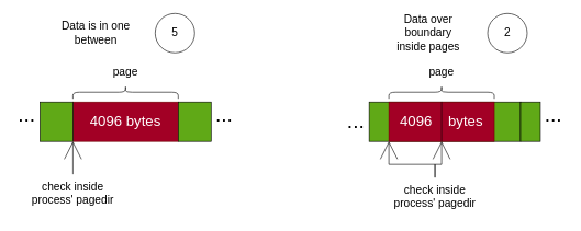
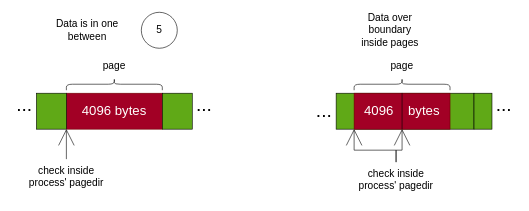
  <mxCell id="0" />
  <mxCell id="1" parent="0" />
  <mxCell id="2" value="&lt;font face=&quot;helvetica&quot;&gt;&lt;span style=&quot;font-size: 22px&quot;&gt;4096 bytes&lt;/span&gt;&lt;/font&gt;" style="rounded=0;whiteSpace=wrap;html=1;fillColor=#a20025;fontColor=#ffffff;strokeColor=#6F0000;" parent="1" vertex="1"><mxGeometry x="110" y="155" width="160" height="60" as="geometry" /></mxCell>
  <mxCell id="3" value="" style="rounded=0;whiteSpace=wrap;html=1;sketch=0;strokeColor=#000000;fillColor=#60A917;" parent="1" vertex="1"><mxGeometry x="270" y="155" width="50" height="60" as="geometry" /></mxCell>
  <mxCell id="4" value="" style="rounded=0;whiteSpace=wrap;html=1;strokeColor=#000000;fillColor=#60A917;" parent="1" vertex="1"><mxGeometry x="60" y="155" width="50" height="60" as="geometry" /></mxCell>
  <mxCell id="5" value="&lt;font style=&quot;font-size: 32px&quot;&gt;...&lt;/font&gt;" style="text;html=1;strokeColor=none;fillColor=none;align=center;verticalAlign=middle;whiteSpace=wrap;rounded=0;sketch=0;fontColor=#000000;" parent="1" vertex="1"><mxGeometry x="20" y="155" width="40" height="40" as="geometry" /></mxCell>
  <mxCell id="6" value="&lt;font style=&quot;font-size: 32px&quot;&gt;...&lt;/font&gt;" style="text;html=1;strokeColor=none;fillColor=none;align=center;verticalAlign=middle;whiteSpace=wrap;rounded=0;sketch=0;fontColor=#000000;" parent="1" vertex="1"><mxGeometry x="320" y="155" width="40" height="40" as="geometry" /></mxCell>
  <mxCell id="7" value="" style="rounded=0;whiteSpace=wrap;html=1;fillColor=#60a917;fontColor=#ffffff;strokeColor=#000000;" parent="1" vertex="1"><mxGeometry x="560" y="155" width="110" height="60" as="geometry" /></mxCell>
  <mxCell id="8" value="" style="rounded=0;whiteSpace=wrap;html=1;sketch=0;strokeColor=#000000;fillColor=#60A917;" parent="1" vertex="1"><mxGeometry x="670" y="155" width="120" height="60" as="geometry" /></mxCell>
  <mxCell id="9" value="&lt;font style=&quot;font-size: 32px&quot;&gt;...&lt;/font&gt;" style="text;html=1;strokeColor=none;fillColor=none;align=center;verticalAlign=middle;whiteSpace=wrap;rounded=0;sketch=0;fontColor=#000000;" parent="1" vertex="1"><mxGeometry x="520" y="165" width="40" height="40" as="geometry" /></mxCell>
  <mxCell id="10" value="&lt;font style=&quot;font-size: 32px&quot;&gt;...&lt;/font&gt;" style="text;html=1;strokeColor=none;fillColor=none;align=center;verticalAlign=middle;whiteSpace=wrap;rounded=0;sketch=0;fontColor=#000000;" parent="1" vertex="1"><mxGeometry x="820" y="155" width="40" height="40" as="geometry" /></mxCell>
  <mxCell id="11" value="" style="group" parent="1" vertex="1" connectable="0"><mxGeometry x="590" y="20" width="210" height="60" as="geometry" /></mxCell>
  <mxCell id="12" value="Data over boundary inside pages" style="text;html=1;strokeColor=none;fillColor=none;align=center;verticalAlign=middle;whiteSpace=wrap;rounded=0;sketch=0;fontSize=17;fontColor=#000000;" parent="11" vertex="1"><mxGeometry y="5" width="120" height="50" as="geometry" /></mxCell>
- <mxCell id="13" value="2" style="ellipse;whiteSpace=wrap;html=1;aspect=fixed;sketch=0;fontSize=17;" parent="11" vertex="1"><mxGeometry x="150" width="60" height="60" as="geometry" /></mxCell>
  <mxCell id="14" value="" style="group" parent="1" vertex="1" connectable="0"><mxGeometry x="85" y="20" width="210" height="60" as="geometry" /></mxCell>
  <mxCell id="15" value="Data is in one between" style="text;html=1;strokeColor=none;fillColor=none;align=center;verticalAlign=middle;whiteSpace=wrap;rounded=0;sketch=0;fontSize=17;fontColor=#000000;" parent="14" vertex="1"><mxGeometry y="5" width="120" height="50" as="geometry" /></mxCell>
  <mxCell id="16" value="5" style="ellipse;whiteSpace=wrap;html=1;aspect=fixed;sketch=0;fontSize=17;" parent="14" vertex="1"><mxGeometry x="150" width="60" height="60" as="geometry" /></mxCell>
  <mxCell id="17" value="4096&amp;nbsp; &amp;nbsp; bytes" style="rounded=0;whiteSpace=wrap;html=1;sketch=0;fillColor=#a20025;strokeColor=#6F0000;fontColor=#ffffff;fontSize=22;" parent="1" vertex="1"><mxGeometry x="590" y="155" width="160" height="60" as="geometry" /></mxCell>
  <mxCell id="18" value="" style="endArrow=none;html=1;entryX=1;entryY=0;entryDx=0;entryDy=0;exitX=0;exitY=1;exitDx=0;exitDy=0;strokeColor=#000000;" parent="1" source="8" target="7" edge="1"><mxGeometry width="50" height="50" relative="1" as="geometry"><mxPoint x="650" y="200" as="sourcePoint" /><mxPoint x="700" y="150" as="targetPoint" /></mxGeometry></mxCell>
  <mxCell id="19" value="" style="rounded=0;whiteSpace=wrap;html=1;sketch=0;strokeColor=#000000;fillColor=#60A917;" parent="1" vertex="1"><mxGeometry x="790" y="155" width="30" height="60" as="geometry" /></mxCell>
  <mxCell id="20" style="edgeStyle=orthogonalEdgeStyle;rounded=0;orthogonalLoop=1;jettySize=auto;html=1;exitX=0.5;exitY=0;exitDx=0;exitDy=0;entryX=0;entryY=1;entryDx=0;entryDy=0;fontColor=#000000;endArrow=open;endFill=0;endSize=25;strokeColor=#000000;" parent="1" source="21" edge="1"><mxGeometry relative="1" as="geometry"><mxPoint x="110" y="215" as="targetPoint" /></mxGeometry></mxCell>
  <mxCell id="21" value="check inside process' pagedir" style="text;html=1;strokeColor=none;fillColor=none;align=center;verticalAlign=middle;whiteSpace=wrap;rounded=0;sketch=0;fontColor=#000000;fontSize=17;" parent="1" vertex="1"><mxGeometry x="40" y="265" width="140" height="60" as="geometry" /></mxCell>
  <mxCell id="22" style="edgeStyle=orthogonalEdgeStyle;rounded=0;orthogonalLoop=1;jettySize=auto;html=1;exitX=0.5;exitY=0;exitDx=0;exitDy=0;entryX=0;entryY=1;entryDx=0;entryDy=0;fontColor=#000000;endArrow=open;endFill=0;endSize=25;strokeColor=#000000;" parent="1" source="24" target="17" edge="1"><mxGeometry relative="1" as="geometry"><mxPoint x="610" y="215" as="targetPoint" /><Array as="points"><mxPoint x="660" y="250" /><mxPoint x="590" y="250" /></Array></mxGeometry></mxCell>
  <mxCell id="23" style="edgeStyle=orthogonalEdgeStyle;rounded=0;orthogonalLoop=1;jettySize=auto;html=1;exitX=0.5;exitY=0;exitDx=0;exitDy=0;entryX=0.5;entryY=1;entryDx=0;entryDy=0;fontSize=17;fontColor=#000000;endArrow=open;endFill=0;endSize=25;strokeColor=#000000;" parent="1" source="24" edge="1"><mxGeometry relative="1" as="geometry"><mxPoint x="670" y="215" as="targetPoint" /><Array as="points"><mxPoint x="660" y="250" /><mxPoint x="670" y="250" /></Array></mxGeometry></mxCell>
  <mxCell id="24" value="check inside process' pagedir" style="text;html=1;strokeColor=none;fillColor=none;align=center;verticalAlign=middle;whiteSpace=wrap;rounded=0;sketch=0;fontColor=#000000;fontSize=17;" parent="1" vertex="1"><mxGeometry x="590" y="270" width="140" height="60" as="geometry" /></mxCell>
  <mxCell id="25" value="" style="shape=curlyBracket;whiteSpace=wrap;html=1;rounded=1;flipH=1;rotation=-90;strokeColor=#000000;" vertex="1" parent="1"><mxGeometry x="180" y="60" width="20" height="160" as="geometry" /></mxCell>
  <mxCell id="26" value="page" style="text;html=1;strokeColor=none;fillColor=none;align=center;verticalAlign=middle;whiteSpace=wrap;rounded=0;sketch=0;fontColor=#000000;fontSize=17;" vertex="1" parent="1"><mxGeometry x="150" y="90" width="80" height="40" as="geometry" /></mxCell>
  <mxCell id="27" value="" style="shape=curlyBracket;whiteSpace=wrap;html=1;rounded=1;flipH=1;rotation=-90;strokeColor=#000000;" vertex="1" parent="1"><mxGeometry x="660" y="60" width="20" height="160" as="geometry" /></mxCell>
  <mxCell id="28" value="page" style="text;html=1;strokeColor=none;fillColor=none;align=center;verticalAlign=middle;whiteSpace=wrap;rounded=0;sketch=0;fontColor=#000000;fontSize=17;" vertex="1" parent="1"><mxGeometry x="630" y="90" width="80" height="40" as="geometry" /></mxCell>
